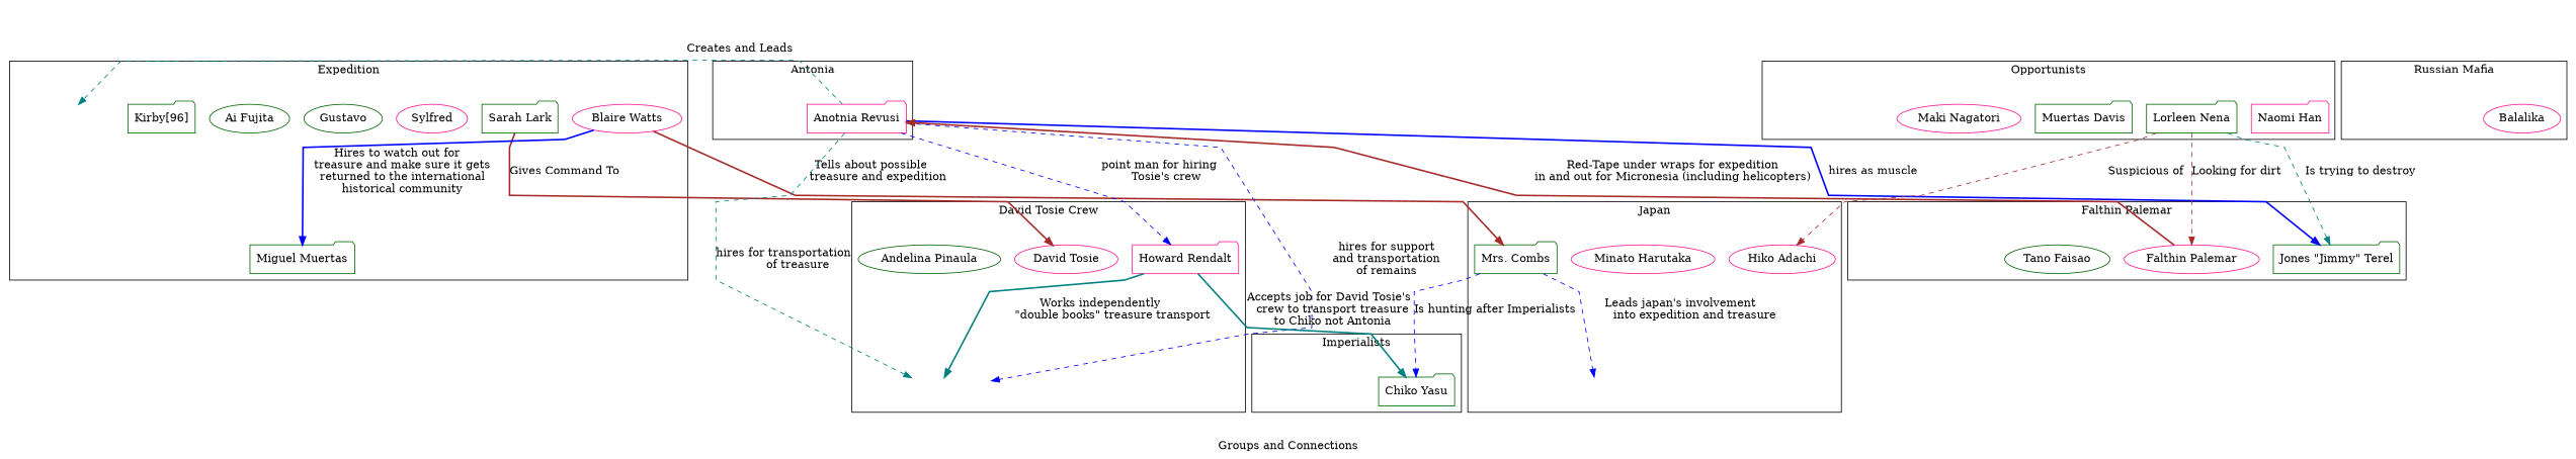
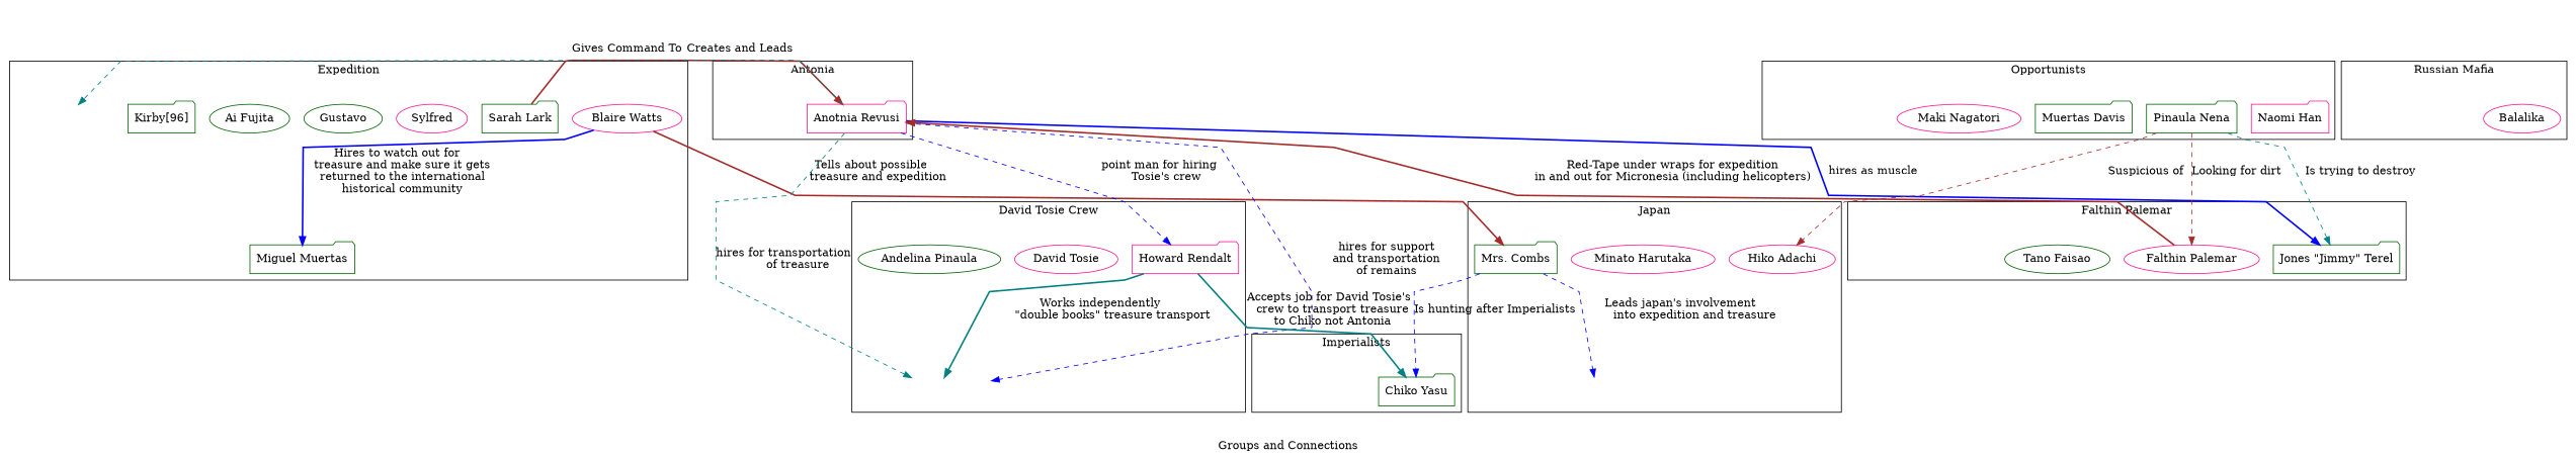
  digraph {
    compound=true
    label="Groups and Connections"
    splines=polyline
    node [color=darkgreen shape=ellipse]
    edge [color=blue style=dashed]
    n1 [label="Sarah Lark" shape=folder]
    n2 [color=deeppink label="Blaire Watts"]
    n3 [label="Miguel Muertas" shape=folder]
    n4 [color=deeppink label=Sylfred]
    n5 [label=Gustavo]
    n6 [label="Ai Fujita"]
    n7 [label="Kirby[96]" shape=folder]
    n8 [label=Expedition style=invis color="" shape=""]
    n9 [label="Chiko Yasu" shape=folder]
    n10 [label=Imperialists style=invis color="" shape=""]
    n11 [color=deeppink label="Anotnia Revusi" shape=folder]
    n12 [label=Antonia style=invis color="" shape=""]
    n13 [color=deeppink label=Balalika]
    n14 [label="Russian Mafia" style=invis color="" shape=""]
    n15 [label="Mrs. Combs" shape=folder]
    n16 [color=deeppink label="Minato Harutaka"]
    n17 [color=deeppink label="Hiko Adachi"]
    n18 [label=Japan style=invis color="" shape=""]
    n19 [label="Jones \"Jimmy\" Terel" shape=folder]
    n20 [color=deeppink label="Falthin Palemar"]
    n21 [label="Tano Faisao"]
    n22 [label="Flathin Palemar" style=invis color="" shape=""]
    n23 [color=deeppink label="Naomi Han" shape=folder]
-   n24 [label="Lorleen Nena" shape=folder]
+   n24 [label="Pinaula Nena" shape=folder]
    n25 [label="Muertas Davis" shape=folder]
    n26 [color=deeppink label="Maki Nagatori"]
    n27 [label=Opportunists style=invis color="" shape=""]
    n28 [color=deeppink label="David Tosie"]
    n29 [color=deeppink label="Howard Rendalt" shape=folder]
    n30 [label="Andelina Pinaula"]
    n31 [label="David Tosie's Crew" style=invis color="" shape=""]
    subgraph cluster_1 {
      label=Expedition
      n1
      n2
      n3
      n4
      n5
      n6
      n7
      n8
    }
    subgraph cluster_2 {
      label=Imperialists
      n9
      n10
    }
    subgraph cluster_3 {
      label=Antonia
      n11
      n12
    }
    subgraph cluster_4 {
      label="Russian Mafia"
      n13
      n14
    }
    subgraph cluster_5 {
      label=Japan
      n15
      n16
      n17
      n18
    }
    subgraph cluster_6 {
      label="Falthin Palemar"
      n19
      n20
      n21
      n22
    }
    subgraph cluster_7 {
      label=Opportunists
      n23
      n24
      n25
      n26
      n27
    }
    subgraph cluster_8 {
      label="David Tosie Crew"
      n28
      n29
      n30
      n31
    }
-   n1 -> n28 [color=brown label="Gives Command To" style=bold]
+   n1 -> n11 [color=brown label="Gives Command To" style=bold]
    n2 -> n3 [label=<Hires to watch out for<br/> 			  treasure and make sure it gets<br/> 			  returned to the international<br/> 			  historical community> style=bold]
    n2 -> n15 [color=brown label=<Tells about possible<br/> 			   treasure and expedition> style=bold]
    n11 -> n8 [color=teal label="Creates and Leads"]
    n11 -> n19 [label="hires as muscle" style=bold]
    n11 -> n29 [label=<point man for hiring<br/> 			   Tosie's crew>]
    n11 -> n31 [label=< 				       hires for support<br/> 				       and transportation<br/> 				       of remains>]
    n11 -> n31 [color=teal label=<hires for transportation<br/> 				       of treasure>]
    n15 -> n9 [label="Is hunting after Imperialists"]
    n15 -> n18 [label=<Leads japan's involvement<br/> 				       into expedition and treasure>]
    n20 -> n11 [color=brown label=< 			    Red-Tape under wraps for expedition<br/> 			    in and out for Micronesia (including helicopters)> style=bold]
    n24 -> n17 [color=brown label="Suspicious of"]
    n24 -> n19 [color=teal label="Is trying to destroy"]
    n24 -> n20 [color=brown label="Looking for dirt"]
    n29 -> n9 [color=teal label=<Accepts job for David Tosie's<br/> 			 crew to transport treasure<br/> 			 to Chiko not Antonia> style=bold]
    n29 -> n31 [color=teal label=<Works independently<br/> 				      "double books" treasure transport> style=bold]
  }
